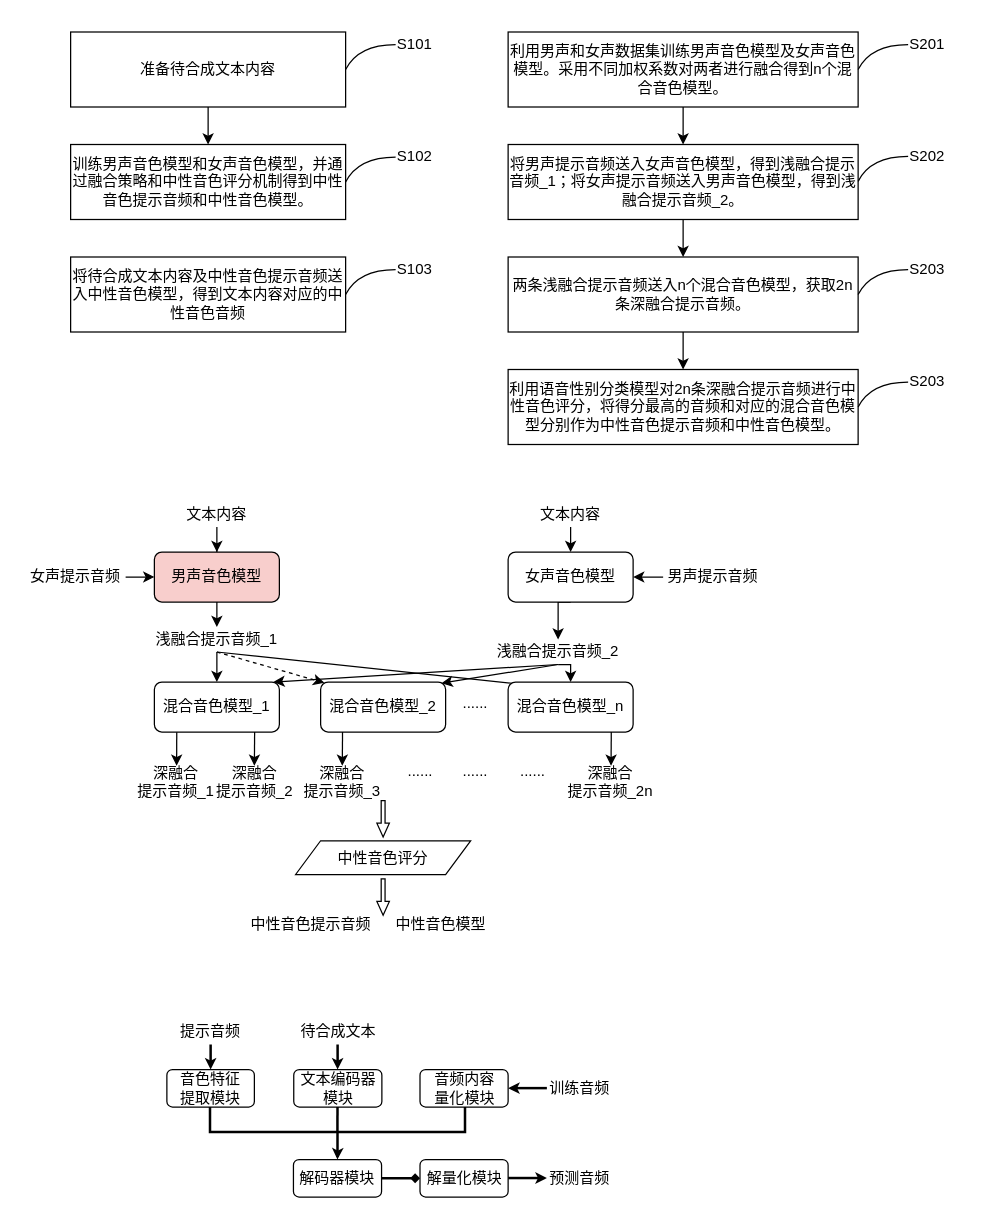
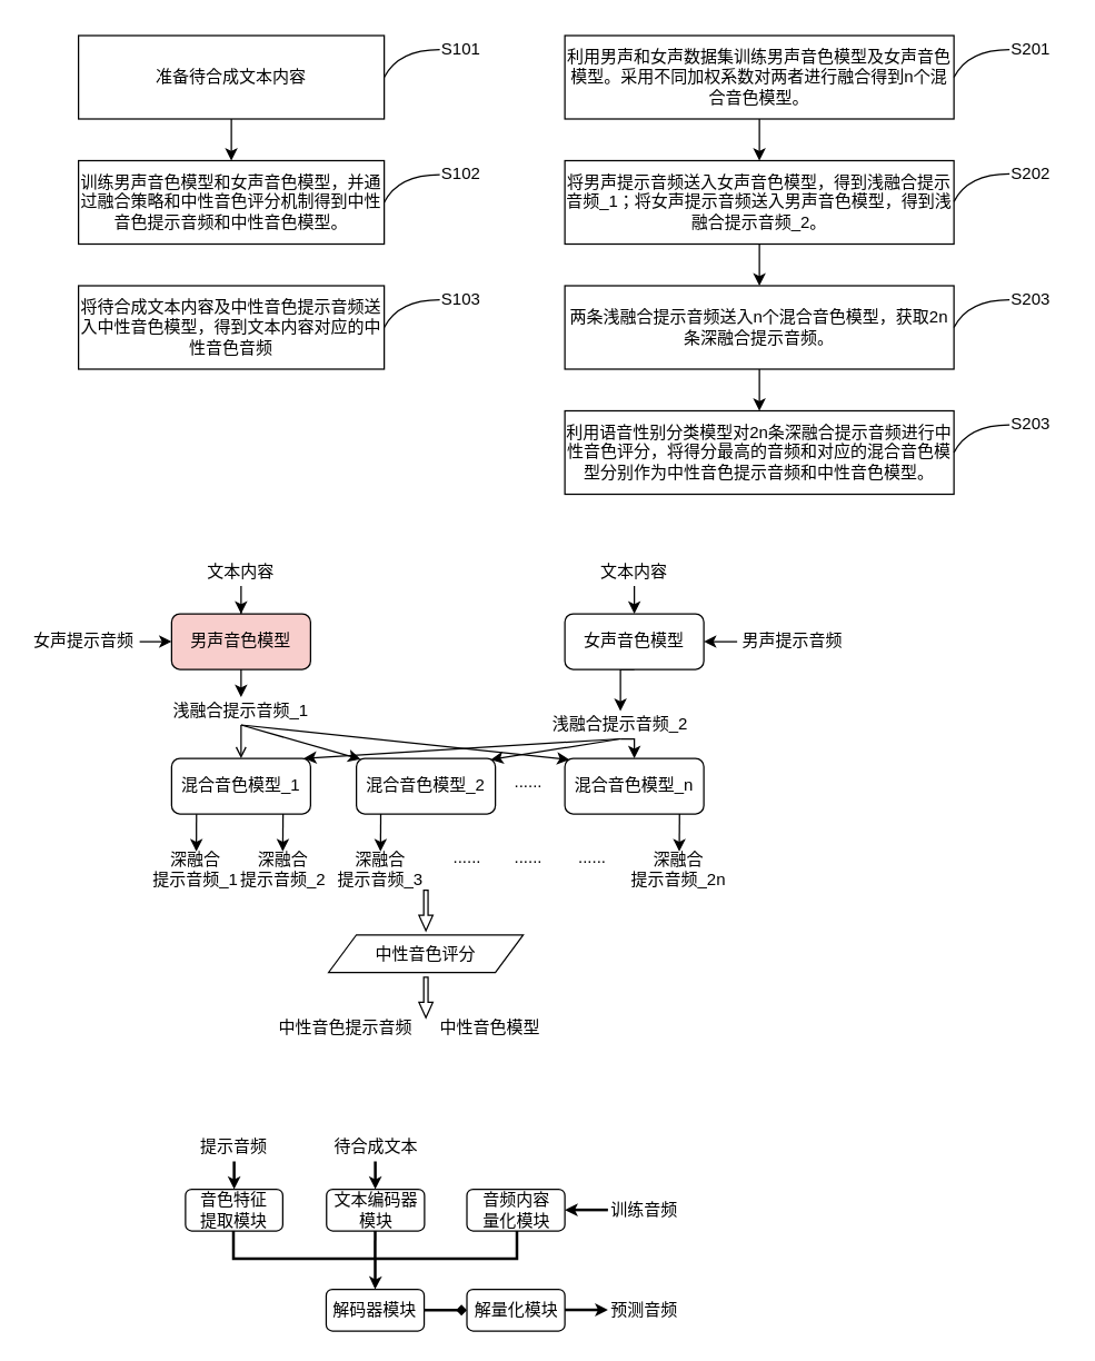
  <mxCell id="0" />
  <mxCell id="1" parent="0" />
  <mxCell id="2" style="edgeStyle=orthogonalEdgeStyle;rounded=0;orthogonalLoop=1;jettySize=auto;html=1;exitX=0.5;exitY=1;exitDx=0;exitDy=0;entryX=0.5;entryY=0;entryDx=0;entryDy=0;" edge="1" parent="1" source="3" target="4"><mxGeometry relative="1" as="geometry" /></mxCell>
  <mxCell id="3" value="准备待合成文本内容" style="rounded=0;whiteSpace=wrap;html=1;" vertex="1" parent="1"><mxGeometry x="56" y="25" width="220" height="60" as="geometry" /></mxCell>
  <mxCell id="4" value="训练男声音色模型和女声音色模型，并通过融合策略和中性音色评分机制得到中性音色提示音频和中性音色模型。" style="rounded=0;whiteSpace=wrap;html=1;" vertex="1" parent="1"><mxGeometry x="56" y="115" width="220" height="60" as="geometry" /></mxCell>
  <mxCell id="5" value="将待合成文本内容及中性音色提示音频送入中性音色模型，得到文本内容对应的中性音色音频" style="rounded=0;whiteSpace=wrap;html=1;" vertex="1" parent="1"><mxGeometry x="56" y="205" width="220" height="60" as="geometry" /></mxCell>
  <mxCell id="6" style="edgeStyle=orthogonalEdgeStyle;rounded=0;orthogonalLoop=1;jettySize=auto;html=1;exitX=0.5;exitY=1;exitDx=0;exitDy=0;entryX=0.5;entryY=0;entryDx=0;entryDy=0;" edge="1" parent="1" source="7" target="9"><mxGeometry relative="1" as="geometry" /></mxCell>
  <mxCell id="7" value="利用男声和女声数据集训练男声音色模型及女声音色模型。采用不同加权系数对两者进行融合得到n个混合音色模型。" style="rounded=0;whiteSpace=wrap;html=1;" vertex="1" parent="1"><mxGeometry x="406" y="25" width="280" height="60" as="geometry" /></mxCell>
  <mxCell id="8" style="edgeStyle=orthogonalEdgeStyle;rounded=0;orthogonalLoop=1;jettySize=auto;html=1;exitX=0.5;exitY=1;exitDx=0;exitDy=0;entryX=0.5;entryY=0;entryDx=0;entryDy=0;" edge="1" parent="1" source="9" target="10"><mxGeometry relative="1" as="geometry" /></mxCell>
  <mxCell id="9" value="&lt;div&gt;&lt;span style=&quot;background-color: initial;&quot;&gt;将男声提示音频送入女声音色模型，得到浅融合提示音频_1；将女声提示音频送入男声音色模型，得到浅融合提示音频_2。&lt;/span&gt;&lt;br&gt;&lt;/div&gt;" style="rounded=0;whiteSpace=wrap;html=1;" vertex="1" parent="1"><mxGeometry x="406" y="115" width="280" height="60" as="geometry" /></mxCell>
  <mxCell id="10" value="两条浅融合提示音频送入n个混合音色模型，获取2n条深融合提示音频。" style="rounded=0;whiteSpace=wrap;html=1;" vertex="1" parent="1"><mxGeometry x="406" y="205" width="280" height="60" as="geometry" /></mxCell>
  <mxCell id="11" value="" style="endArrow=none;html=1;curved=1;" edge="1" parent="1"><mxGeometry width="50" height="50" relative="1" as="geometry"><mxPoint x="276" y="55" as="sourcePoint" /><mxPoint x="316" y="35" as="targetPoint" /><Array as="points"><mxPoint x="286" y="35" /></Array></mxGeometry></mxCell>
  <mxCell id="12" value="S101" style="text;html=1;align=center;verticalAlign=middle;resizable=0;points=[];autosize=1;strokeColor=none;fillColor=none;" vertex="1" parent="1"><mxGeometry x="306" y="20" width="50" height="30" as="geometry" /></mxCell>
  <mxCell id="13" value="" style="endArrow=none;html=1;curved=1;" edge="1" parent="1"><mxGeometry width="50" height="50" relative="1" as="geometry"><mxPoint x="276" y="145" as="sourcePoint" /><mxPoint x="316" y="125" as="targetPoint" /><Array as="points"><mxPoint x="286" y="125" /></Array></mxGeometry></mxCell>
  <mxCell id="14" value="S102" style="text;html=1;align=center;verticalAlign=middle;resizable=0;points=[];autosize=1;strokeColor=none;fillColor=none;" vertex="1" parent="1"><mxGeometry x="306" y="110" width="50" height="30" as="geometry" /></mxCell>
  <mxCell id="15" value="" style="endArrow=none;html=1;curved=1;" edge="1" parent="1"><mxGeometry width="50" height="50" relative="1" as="geometry"><mxPoint x="276" y="235" as="sourcePoint" /><mxPoint x="316" y="215" as="targetPoint" /><Array as="points"><mxPoint x="286" y="215" /></Array></mxGeometry></mxCell>
  <mxCell id="16" value="S103" style="text;html=1;align=center;verticalAlign=middle;resizable=0;points=[];autosize=1;strokeColor=none;fillColor=none;" vertex="1" parent="1"><mxGeometry x="306" y="200" width="50" height="30" as="geometry" /></mxCell>
  <mxCell id="17" value="" style="endArrow=none;html=1;curved=1;" edge="1" parent="1"><mxGeometry width="50" height="50" relative="1" as="geometry"><mxPoint x="686" y="55" as="sourcePoint" /><mxPoint x="726" y="35" as="targetPoint" /><Array as="points"><mxPoint x="696" y="35" /></Array></mxGeometry></mxCell>
  <mxCell id="18" value="S201" style="text;html=1;align=center;verticalAlign=middle;resizable=0;points=[];autosize=1;strokeColor=none;fillColor=none;" vertex="1" parent="1"><mxGeometry x="716" y="20" width="50" height="30" as="geometry" /></mxCell>
  <mxCell id="19" value="" style="endArrow=none;html=1;curved=1;" edge="1" parent="1"><mxGeometry width="50" height="50" relative="1" as="geometry"><mxPoint x="686" y="144.5" as="sourcePoint" /><mxPoint x="726" y="124.5" as="targetPoint" /><Array as="points"><mxPoint x="696" y="124.5" /></Array></mxGeometry></mxCell>
  <mxCell id="20" value="S202" style="text;html=1;align=center;verticalAlign=middle;resizable=0;points=[];autosize=1;strokeColor=none;fillColor=none;" vertex="1" parent="1"><mxGeometry x="716" y="109.5" width="50" height="30" as="geometry" /></mxCell>
  <mxCell id="21" value="" style="endArrow=none;html=1;curved=1;" edge="1" parent="1"><mxGeometry width="50" height="50" relative="1" as="geometry"><mxPoint x="686" y="235" as="sourcePoint" /><mxPoint x="726" y="215" as="targetPoint" /><Array as="points"><mxPoint x="696" y="215" /></Array></mxGeometry></mxCell>
  <mxCell id="22" value="S203" style="text;html=1;align=center;verticalAlign=middle;resizable=0;points=[];autosize=1;strokeColor=none;fillColor=none;" vertex="1" parent="1"><mxGeometry x="716" y="200" width="50" height="30" as="geometry" /></mxCell>
  <mxCell id="23" style="edgeStyle=orthogonalEdgeStyle;rounded=0;orthogonalLoop=1;jettySize=auto;html=1;exitX=0.5;exitY=1;exitDx=0;exitDy=0;entryX=0.5;entryY=0;entryDx=0;entryDy=0;" edge="1" parent="1" target="24"><mxGeometry relative="1" as="geometry"><mxPoint x="546" y="265" as="sourcePoint" /></mxGeometry></mxCell>
  <mxCell id="24" value="利用语音性别分类模型对2n条深融合提示音频进行中性音色评分，将得分最高的音频和对应的混合音色模型分别作为中性音色提示音频和中性音色模型。" style="rounded=0;whiteSpace=wrap;html=1;" vertex="1" parent="1"><mxGeometry x="406" y="295" width="280" height="60" as="geometry" /></mxCell>
  <mxCell id="25" value="" style="endArrow=none;html=1;curved=1;" edge="1" parent="1"><mxGeometry width="50" height="50" relative="1" as="geometry"><mxPoint x="686" y="325" as="sourcePoint" /><mxPoint x="726" y="305" as="targetPoint" /><Array as="points"><mxPoint x="696" y="305" /></Array></mxGeometry></mxCell>
  <mxCell id="26" value="S203" style="text;html=1;align=center;verticalAlign=middle;resizable=0;points=[];autosize=1;strokeColor=none;fillColor=none;" vertex="1" parent="1"><mxGeometry x="716" y="290" width="50" height="30" as="geometry" /></mxCell>
  <mxCell id="27" style="edgeStyle=orthogonalEdgeStyle;rounded=0;orthogonalLoop=1;jettySize=auto;html=1;entryX=0.5;entryY=0;entryDx=0;entryDy=0;" edge="1" parent="1" source="28" target="32"><mxGeometry relative="1" as="geometry" /></mxCell>
  <mxCell id="28" value="文本内容" style="text;html=1;align=center;verticalAlign=middle;whiteSpace=wrap;rounded=0;" vertex="1" parent="1"><mxGeometry x="143" y="401" width="60" height="20" as="geometry" /></mxCell>
  <mxCell id="29" style="edgeStyle=orthogonalEdgeStyle;rounded=0;orthogonalLoop=1;jettySize=auto;html=1;entryX=0;entryY=0.5;entryDx=0;entryDy=0;" edge="1" parent="1" source="30" target="32"><mxGeometry relative="1" as="geometry" /></mxCell>
  <mxCell id="30" value="女声提示音频" style="text;html=1;align=center;verticalAlign=middle;whiteSpace=wrap;rounded=0;" vertex="1" parent="1"><mxGeometry x="20" y="451" width="80" height="20" as="geometry" /></mxCell>
  <mxCell id="31" style="edgeStyle=orthogonalEdgeStyle;rounded=0;orthogonalLoop=1;jettySize=auto;html=1;exitX=0.5;exitY=1;exitDx=0;exitDy=0;entryX=0.5;entryY=0;entryDx=0;entryDy=0;" edge="1" parent="1" source="32" target="38"><mxGeometry relative="1" as="geometry" /></mxCell>
  <mxCell id="32" value="男声音色模型" style="rounded=1;whiteSpace=wrap;html=1;fillColor=#f8cecc;" vertex="1" parent="1"><mxGeometry x="123" y="441" width="100" height="40" as="geometry" /></mxCell>
  <mxCell id="33" style="edgeStyle=orthogonalEdgeStyle;rounded=0;orthogonalLoop=1;jettySize=auto;html=1;exitX=0.5;exitY=1;exitDx=0;exitDy=0;entryX=0.5;entryY=0;entryDx=0;entryDy=0;" edge="1" parent="1" source="34" target="43"><mxGeometry relative="1" as="geometry" /></mxCell>
  <mxCell id="34" value="女声音色模型" style="rounded=1;whiteSpace=wrap;html=1;" vertex="1" parent="1"><mxGeometry x="406" y="441" width="100" height="40" as="geometry" /></mxCell>
- <mxCell id="35" style="edgeStyle=orthogonalEdgeStyle;rounded=0;orthogonalLoop=1;jettySize=auto;html=1;exitX=0.5;exitY=1;exitDx=0;exitDy=0;entryX=0.5;entryY=0;entryDx=0;entryDy=0;" edge="1" parent="1" source="38" target="45"><mxGeometry relative="1" as="geometry" /></mxCell>
- <mxCell id="36" style="rounded=0;orthogonalLoop=1;jettySize=auto;html=1;exitX=0.5;exitY=1;exitDx=0;exitDy=0;entryX=0.03;entryY=0.017;entryDx=0;entryDy=0;entryPerimeter=0;dashed=1;" edge="1" parent="1" source="38" target="47"><mxGeometry relative="1" as="geometry" /></mxCell>
- <mxCell id="37" style="rounded=0;orthogonalLoop=1;jettySize=auto;html=1;exitX=0.5;exitY=1;exitDx=0;exitDy=0;entryX=0.033;entryY=0.025;entryDx=0;entryDy=0;entryPerimeter=0;endArrow=none;" edge="1" parent="1" source="38" target="46"><mxGeometry relative="1" as="geometry" /></mxCell>
+ <mxCell id="35" style="edgeStyle=orthogonalEdgeStyle;rounded=0;orthogonalLoop=1;jettySize=auto;html=1;exitX=0.5;exitY=1;exitDx=0;exitDy=0;entryX=0.5;entryY=0;entryDx=0;entryDy=0;endArrow=open;" edge="1" parent="1" source="38" target="45"><mxGeometry relative="1" as="geometry" /></mxCell>
+ <mxCell id="36" style="rounded=0;orthogonalLoop=1;jettySize=auto;html=1;exitX=0.5;exitY=1;exitDx=0;exitDy=0;entryX=0.03;entryY=0.017;entryDx=0;entryDy=0;entryPerimeter=0;" edge="1" parent="1" source="38" target="47"><mxGeometry relative="1" as="geometry" /></mxCell>
+ <mxCell id="37" style="rounded=0;orthogonalLoop=1;jettySize=auto;html=1;exitX=0.5;exitY=1;exitDx=0;exitDy=0;entryX=0.033;entryY=0.025;entryDx=0;entryDy=0;entryPerimeter=0;" edge="1" parent="1" source="38" target="46"><mxGeometry relative="1" as="geometry" /></mxCell>
  <mxCell id="38" value="浅融合提示音频_1" style="text;html=1;align=center;verticalAlign=middle;whiteSpace=wrap;rounded=0;" vertex="1" parent="1"><mxGeometry x="118" y="501" width="110" height="20" as="geometry" /></mxCell>
  <mxCell id="39" style="edgeStyle=orthogonalEdgeStyle;rounded=0;orthogonalLoop=1;jettySize=auto;html=1;entryX=1;entryY=0.5;entryDx=0;entryDy=0;" edge="1" parent="1" source="40" target="34"><mxGeometry relative="1" as="geometry" /></mxCell>
  <mxCell id="40" value="男声提示音频" style="text;html=1;align=center;verticalAlign=middle;whiteSpace=wrap;rounded=0;" vertex="1" parent="1"><mxGeometry x="530" y="451" width="80" height="20" as="geometry" /></mxCell>
  <mxCell id="41" style="edgeStyle=orthogonalEdgeStyle;rounded=0;orthogonalLoop=1;jettySize=auto;html=1;exitX=0.5;exitY=1;exitDx=0;exitDy=0;entryX=0.5;entryY=0;entryDx=0;entryDy=0;" edge="1" parent="1" source="43" target="46"><mxGeometry relative="1" as="geometry" /></mxCell>
  <mxCell id="42" style="rounded=0;orthogonalLoop=1;jettySize=auto;html=1;exitX=0.5;exitY=1;exitDx=0;exitDy=0;entryX=0.967;entryY=0.025;entryDx=0;entryDy=0;entryPerimeter=0;" edge="1" parent="1" source="43" target="47"><mxGeometry relative="1" as="geometry" /></mxCell>
  <mxCell id="43" value="浅融合提示音频_2" style="text;html=1;align=center;verticalAlign=middle;whiteSpace=wrap;rounded=0;" vertex="1" parent="1"><mxGeometry x="391" y="511" width="110" height="20" as="geometry" /></mxCell>
  <mxCell id="44" style="rounded=0;orthogonalLoop=1;jettySize=auto;html=1;exitX=0.179;exitY=1.005;exitDx=0;exitDy=0;exitPerimeter=0;" edge="1" parent="1" source="45"><mxGeometry relative="1" as="geometry"><mxPoint x="138.2" y="592" as="sourcePoint" /><mxPoint x="140.8" y="612" as="targetPoint" /></mxGeometry></mxCell>
  <mxCell id="45" value="混合音色模型_1" style="rounded=1;whiteSpace=wrap;html=1;" vertex="1" parent="1"><mxGeometry x="123" y="545" width="100" height="40" as="geometry" /></mxCell>
  <mxCell id="46" value="混合音色模型_n" style="rounded=1;whiteSpace=wrap;html=1;" vertex="1" parent="1"><mxGeometry x="406" y="545" width="100" height="40" as="geometry" /></mxCell>
  <mxCell id="47" value="混合音色模型_2" style="rounded=1;whiteSpace=wrap;html=1;" vertex="1" parent="1"><mxGeometry x="256" y="545" width="100" height="40" as="geometry" /></mxCell>
  <mxCell id="48" value="......" style="text;html=1;align=center;verticalAlign=middle;whiteSpace=wrap;rounded=0;" vertex="1" parent="1"><mxGeometry x="350" y="547" width="60" height="30" as="geometry" /></mxCell>
  <mxCell id="49" style="rounded=0;orthogonalLoop=1;jettySize=auto;html=1;exitX=0.5;exitY=1;exitDx=0;exitDy=0;entryX=0.953;entryY=0;entryDx=0;entryDy=0;entryPerimeter=0;" edge="1" parent="1" source="43" target="45"><mxGeometry relative="1" as="geometry" /></mxCell>
  <mxCell id="50" value="深融合&lt;div&gt;提示音频_1&lt;/div&gt;" style="text;html=1;align=center;verticalAlign=middle;whiteSpace=wrap;rounded=0;" vertex="1" parent="1"><mxGeometry x="108" y="615" width="65" height="20" as="geometry" /></mxCell>
  <mxCell id="51" value="......" style="text;html=1;align=center;verticalAlign=middle;whiteSpace=wrap;rounded=0;" vertex="1" parent="1"><mxGeometry x="350" y="602" width="60" height="30" as="geometry" /></mxCell>
  <mxCell id="52" value="深融合&lt;div&gt;提示音频_2&lt;/div&gt;" style="text;html=1;align=center;verticalAlign=middle;whiteSpace=wrap;rounded=0;" vertex="1" parent="1"><mxGeometry x="171" y="615" width="65" height="20" as="geometry" /></mxCell>
  <mxCell id="53" value="深融合&lt;div&gt;提示音频_3&lt;/div&gt;" style="text;html=1;align=center;verticalAlign=middle;whiteSpace=wrap;rounded=0;" vertex="1" parent="1"><mxGeometry x="241" y="615" width="65" height="20" as="geometry" /></mxCell>
  <mxCell id="54" style="rounded=0;orthogonalLoop=1;jettySize=auto;html=1;exitX=0.179;exitY=1.005;exitDx=0;exitDy=0;exitPerimeter=0;" edge="1" parent="1"><mxGeometry relative="1" as="geometry"><mxPoint x="203.2" y="585" as="sourcePoint" /><mxPoint x="203" y="612" as="targetPoint" /></mxGeometry></mxCell>
  <mxCell id="55" style="rounded=0;orthogonalLoop=1;jettySize=auto;html=1;exitX=0.179;exitY=1.005;exitDx=0;exitDy=0;exitPerimeter=0;" edge="1" parent="1"><mxGeometry relative="1" as="geometry"><mxPoint x="273.53" y="585" as="sourcePoint" /><mxPoint x="273.33" y="612" as="targetPoint" /></mxGeometry></mxCell>
  <mxCell id="56" value="深融合&lt;div&gt;提示音频_2n&lt;/div&gt;" style="text;html=1;align=center;verticalAlign=middle;whiteSpace=wrap;rounded=0;" vertex="1" parent="1"><mxGeometry x="443" y="615" width="90" height="20" as="geometry" /></mxCell>
  <mxCell id="57" style="rounded=0;orthogonalLoop=1;jettySize=auto;html=1;exitX=0.179;exitY=1.005;exitDx=0;exitDy=0;exitPerimeter=0;" edge="1" parent="1"><mxGeometry relative="1" as="geometry"><mxPoint x="488.53" y="585" as="sourcePoint" /><mxPoint x="488.33" y="612" as="targetPoint" /></mxGeometry></mxCell>
  <mxCell id="58" value="......" style="text;html=1;align=center;verticalAlign=middle;whiteSpace=wrap;rounded=0;" vertex="1" parent="1"><mxGeometry x="396" y="602" width="60" height="30" as="geometry" /></mxCell>
  <mxCell id="59" value="......" style="text;html=1;align=center;verticalAlign=middle;whiteSpace=wrap;rounded=0;" vertex="1" parent="1"><mxGeometry x="306" y="602" width="60" height="30" as="geometry" /></mxCell>
  <mxCell id="60" style="edgeStyle=orthogonalEdgeStyle;rounded=0;orthogonalLoop=1;jettySize=auto;html=1;entryX=0.5;entryY=0;entryDx=0;entryDy=0;" edge="1" parent="1" source="61"><mxGeometry relative="1" as="geometry"><mxPoint x="456" y="441" as="targetPoint" /></mxGeometry></mxCell>
  <mxCell id="61" value="文本内容" style="text;html=1;align=center;verticalAlign=middle;whiteSpace=wrap;rounded=0;" vertex="1" parent="1"><mxGeometry x="426" y="401" width="60" height="20" as="geometry" /></mxCell>
  <mxCell id="62" value="" style="html=1;shadow=0;dashed=0;align=center;verticalAlign=middle;shape=mxgraph.arrows2.arrow;dy=0.69;dx=11.02;flipH=1;notch=0;rotation=-90;gradientColor=none;" vertex="1" parent="1"><mxGeometry x="291.43" y="649.43" width="29.13" height="10" as="geometry" /></mxCell>
  <mxCell id="63" value="中性音色评分" style="shape=parallelogram;perimeter=parallelogramPerimeter;whiteSpace=wrap;html=1;fixedSize=1;" vertex="1" parent="1"><mxGeometry x="236" y="672" width="140" height="27" as="geometry" /></mxCell>
  <mxCell id="64" value="中性音色提示音频&amp;nbsp; &amp;nbsp; &amp;nbsp; 中性音色模型" style="text;html=1;align=center;verticalAlign=middle;whiteSpace=wrap;rounded=0;" vertex="1" parent="1"><mxGeometry x="146.5" y="729" width="294.5" height="20" as="geometry" /></mxCell>
  <mxCell id="65" value="" style="html=1;shadow=0;dashed=0;align=center;verticalAlign=middle;shape=mxgraph.arrows2.arrow;dy=0.69;dx=11.02;flipH=1;notch=0;rotation=-90;gradientColor=none;" vertex="1" parent="1"><mxGeometry x="291.43" y="712" width="29.13" height="10" as="geometry" /></mxCell>
  <mxCell id="66" style="edgeStyle=orthogonalEdgeStyle;rounded=0;orthogonalLoop=1;jettySize=auto;html=1;exitX=0.5;exitY=1;exitDx=0;exitDy=0;entryX=0.5;entryY=0;entryDx=0;entryDy=0;strokeWidth=2;endSize=3;" edge="1" parent="1" source="67" target="70"><mxGeometry relative="1" as="geometry" /></mxCell>
  <mxCell id="67" value="提示音频" style="text;html=1;align=center;verticalAlign=middle;whiteSpace=wrap;rounded=0;" vertex="1" parent="1"><mxGeometry x="138" y="815" width="60" height="20" as="geometry" /></mxCell>
  <mxCell id="68" value="待合成文本" style="text;html=1;align=center;verticalAlign=middle;whiteSpace=wrap;rounded=0;" vertex="1" parent="1"><mxGeometry x="222.25" y="815" width="97" height="20" as="geometry" /></mxCell>
  <mxCell id="69" value="文本编码器模块" style="rounded=1;whiteSpace=wrap;html=1;" vertex="1" parent="1"><mxGeometry x="234.5" y="855" width="70.5" height="30" as="geometry" /></mxCell>
  <mxCell id="70" value="音色特征&lt;div&gt;提取模块&lt;/div&gt;" style="rounded=1;whiteSpace=wrap;html=1;" vertex="1" parent="1"><mxGeometry x="133" y="855" width="70" height="30" as="geometry" /></mxCell>
  <mxCell id="71" value="" style="strokeWidth=2;html=1;shape=mxgraph.flowchart.annotation_2;align=left;labelPosition=right;pointerEvents=1;direction=south;rotation=-180;" vertex="1" parent="1"><mxGeometry x="167.5" y="885" width="204" height="40" as="geometry" /></mxCell>
  <mxCell id="72" style="edgeStyle=orthogonalEdgeStyle;rounded=0;orthogonalLoop=1;jettySize=auto;html=1;exitX=0.5;exitY=1;exitDx=0;exitDy=0;entryX=0.5;entryY=0;entryDx=0;entryDy=0;strokeWidth=2;endSize=3;" edge="1" parent="1"><mxGeometry relative="1" as="geometry"><mxPoint x="269.58" y="835" as="sourcePoint" /><mxPoint x="269.58" y="855" as="targetPoint" /><Array as="points"><mxPoint x="269.58" y="845" /><mxPoint x="269.58" y="845" /></Array></mxGeometry></mxCell>
  <mxCell id="73" value="音频内容&lt;div&gt;量化&lt;span style=&quot;background-color: initial;&quot;&gt;模块&lt;/span&gt;&lt;/div&gt;" style="rounded=1;whiteSpace=wrap;html=1;" vertex="1" parent="1"><mxGeometry x="335.5" y="855" width="70.5" height="30" as="geometry" /></mxCell>
  <mxCell id="74" style="edgeStyle=orthogonalEdgeStyle;rounded=0;orthogonalLoop=1;jettySize=auto;html=1;exitX=1;exitY=0.5;exitDx=0;exitDy=0;exitPerimeter=0;entryX=0.527;entryY=0.5;entryDx=0;entryDy=0;entryPerimeter=0;endArrow=none;endFill=0;strokeWidth=2;endSize=3;" edge="1" parent="1" source="71"><mxGeometry relative="1" as="geometry"><mxPoint x="269.53" y="886" as="sourcePoint" /><mxPoint x="269.43" y="904.92" as="targetPoint" /></mxGeometry></mxCell>
  <mxCell id="75" style="rounded=0;orthogonalLoop=1;jettySize=auto;html=1;exitX=1;exitY=0.5;exitDx=0;exitDy=0;entryX=0;entryY=0.5;entryDx=0;entryDy=0;strokeWidth=2;endSize=3;endArrow=diamond;" edge="1" parent="1" source="76" target="77"><mxGeometry relative="1" as="geometry" /></mxCell>
  <mxCell id="76" value="解码器模块" style="rounded=1;whiteSpace=wrap;html=1;" vertex="1" parent="1"><mxGeometry x="234.25" y="927" width="70.5" height="30" as="geometry" /></mxCell>
  <mxCell id="77" value="解量化模块" style="rounded=1;whiteSpace=wrap;html=1;" vertex="1" parent="1"><mxGeometry x="335.5" y="927" width="70.5" height="30" as="geometry" /></mxCell>
  <mxCell id="78" style="edgeStyle=orthogonalEdgeStyle;rounded=0;orthogonalLoop=1;jettySize=auto;html=1;entryX=0.5;entryY=0;entryDx=0;entryDy=0;strokeWidth=2;endSize=3;targetPerimeterSpacing=0;sourcePerimeterSpacing=0;exitX=0.052;exitY=0.5;exitDx=0;exitDy=0;exitPerimeter=0;" edge="1" parent="1"><mxGeometry relative="1" as="geometry"><mxPoint x="269.51" y="922.92" as="sourcePoint" /><mxPoint x="269.44" y="927" as="targetPoint" /><Array as="points"><mxPoint x="270.01" y="925" /><mxPoint x="269.01" y="925" /></Array></mxGeometry></mxCell>
  <mxCell id="79" style="rounded=0;orthogonalLoop=1;jettySize=auto;html=1;exitX=1;exitY=0.5;exitDx=0;exitDy=0;entryX=0;entryY=0.5;entryDx=0;entryDy=0;strokeWidth=2;endSize=3;" edge="1" parent="1"><mxGeometry relative="1" as="geometry"><mxPoint x="406" y="941.83" as="sourcePoint" /><mxPoint x="437" y="941.83" as="targetPoint" /></mxGeometry></mxCell>
  <mxCell id="80" value="预测音频" style="text;html=1;align=center;verticalAlign=middle;whiteSpace=wrap;rounded=0;" vertex="1" parent="1"><mxGeometry x="415" y="932" width="97" height="20" as="geometry" /></mxCell>
  <mxCell id="81" value="训练音频" style="text;html=1;align=center;verticalAlign=middle;whiteSpace=wrap;rounded=0;" vertex="1" parent="1"><mxGeometry x="415" y="860" width="97" height="20" as="geometry" /></mxCell>
  <mxCell id="82" style="rounded=0;orthogonalLoop=1;jettySize=auto;html=1;exitX=1;exitY=0.5;exitDx=0;exitDy=0;entryX=0;entryY=0.5;entryDx=0;entryDy=0;strokeWidth=2;endSize=3;" edge="1" parent="1"><mxGeometry relative="1" as="geometry"><mxPoint x="437" y="869.9" as="sourcePoint" /><mxPoint x="406" y="869.9" as="targetPoint" /></mxGeometry></mxCell>
